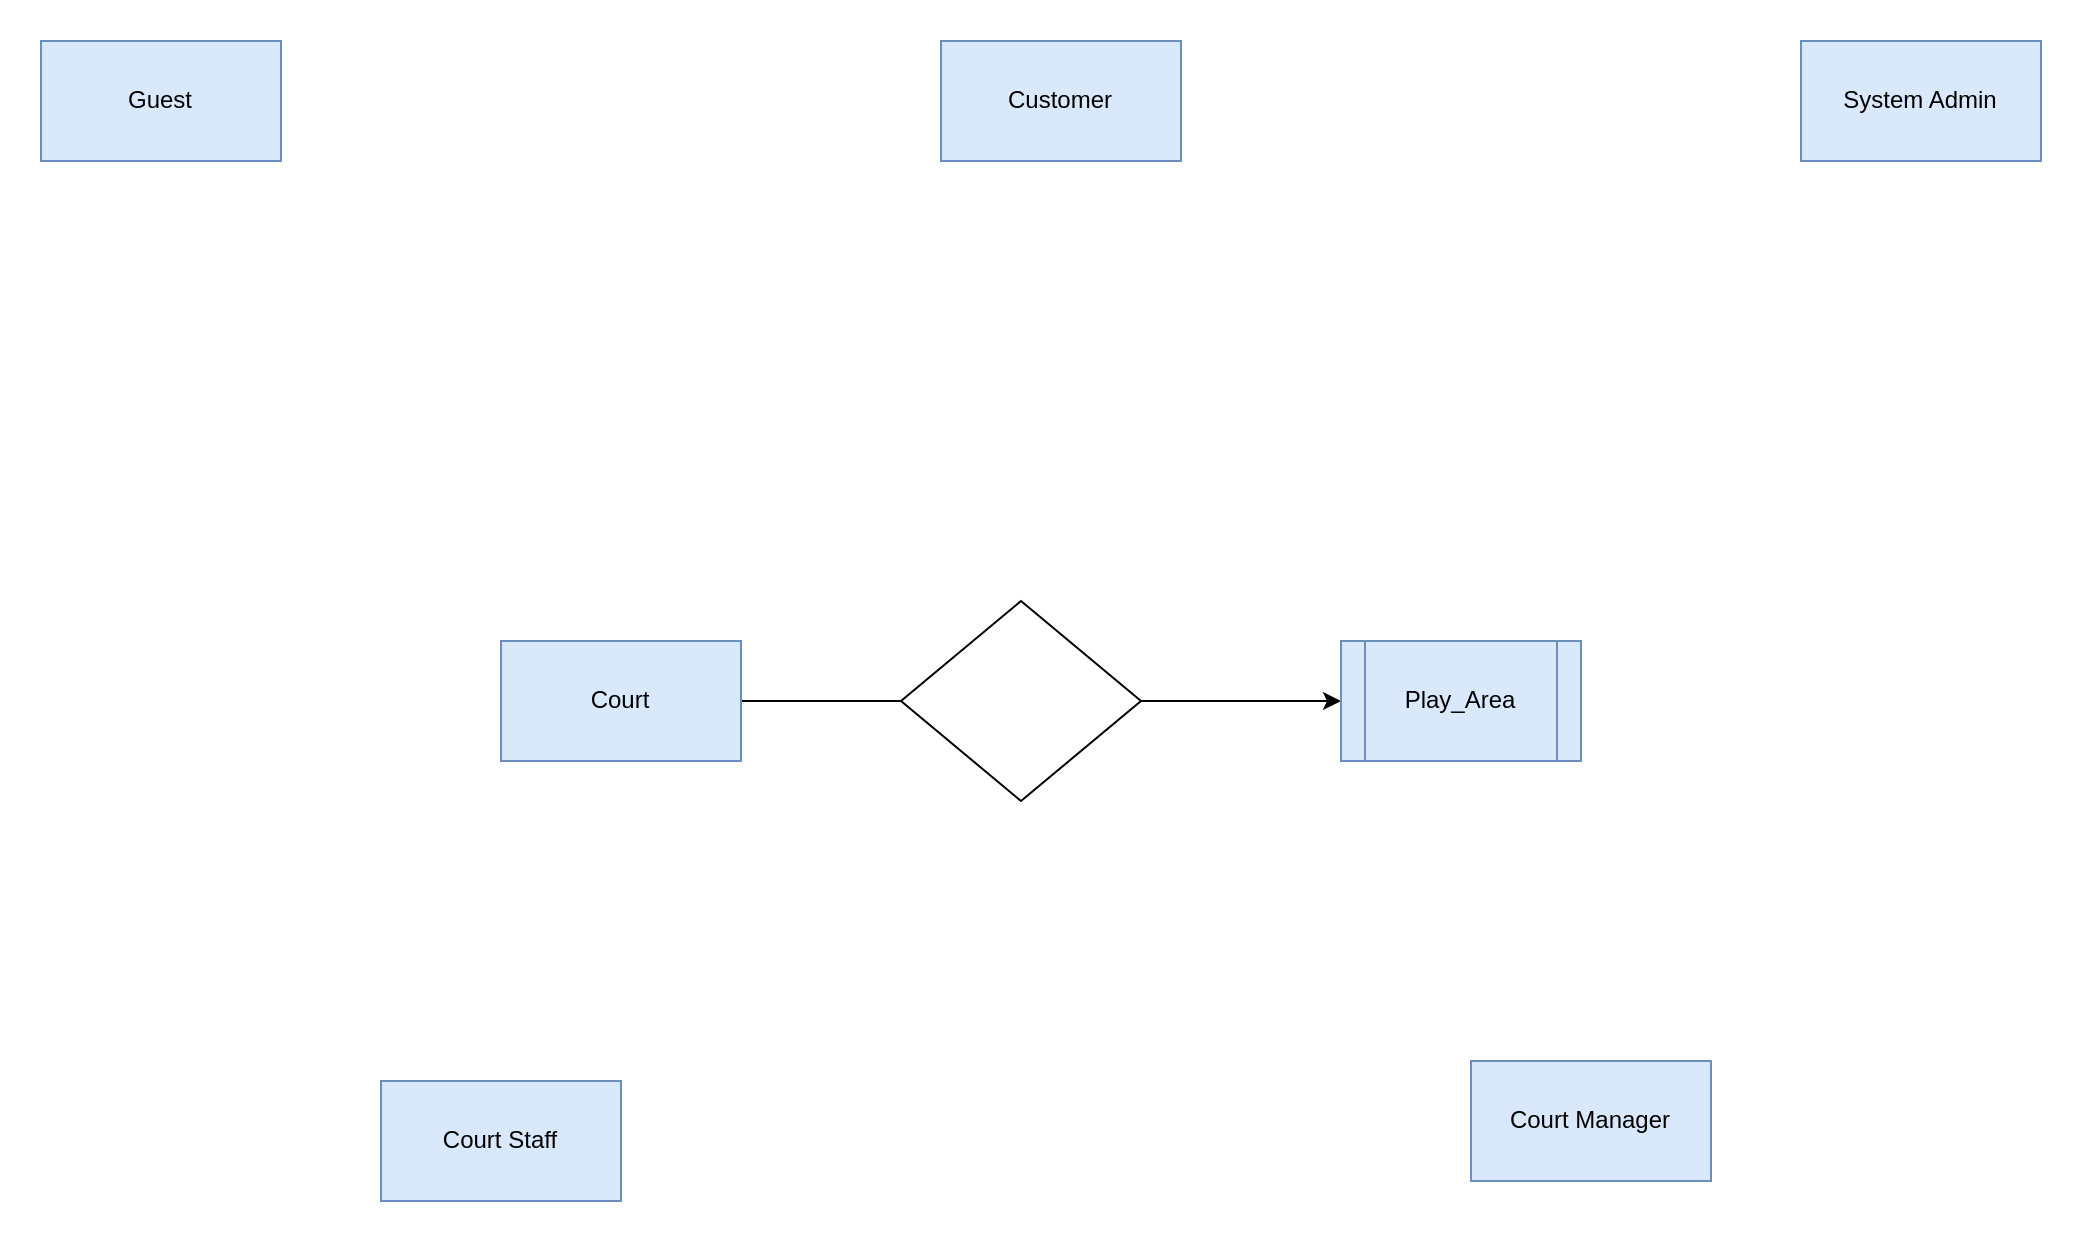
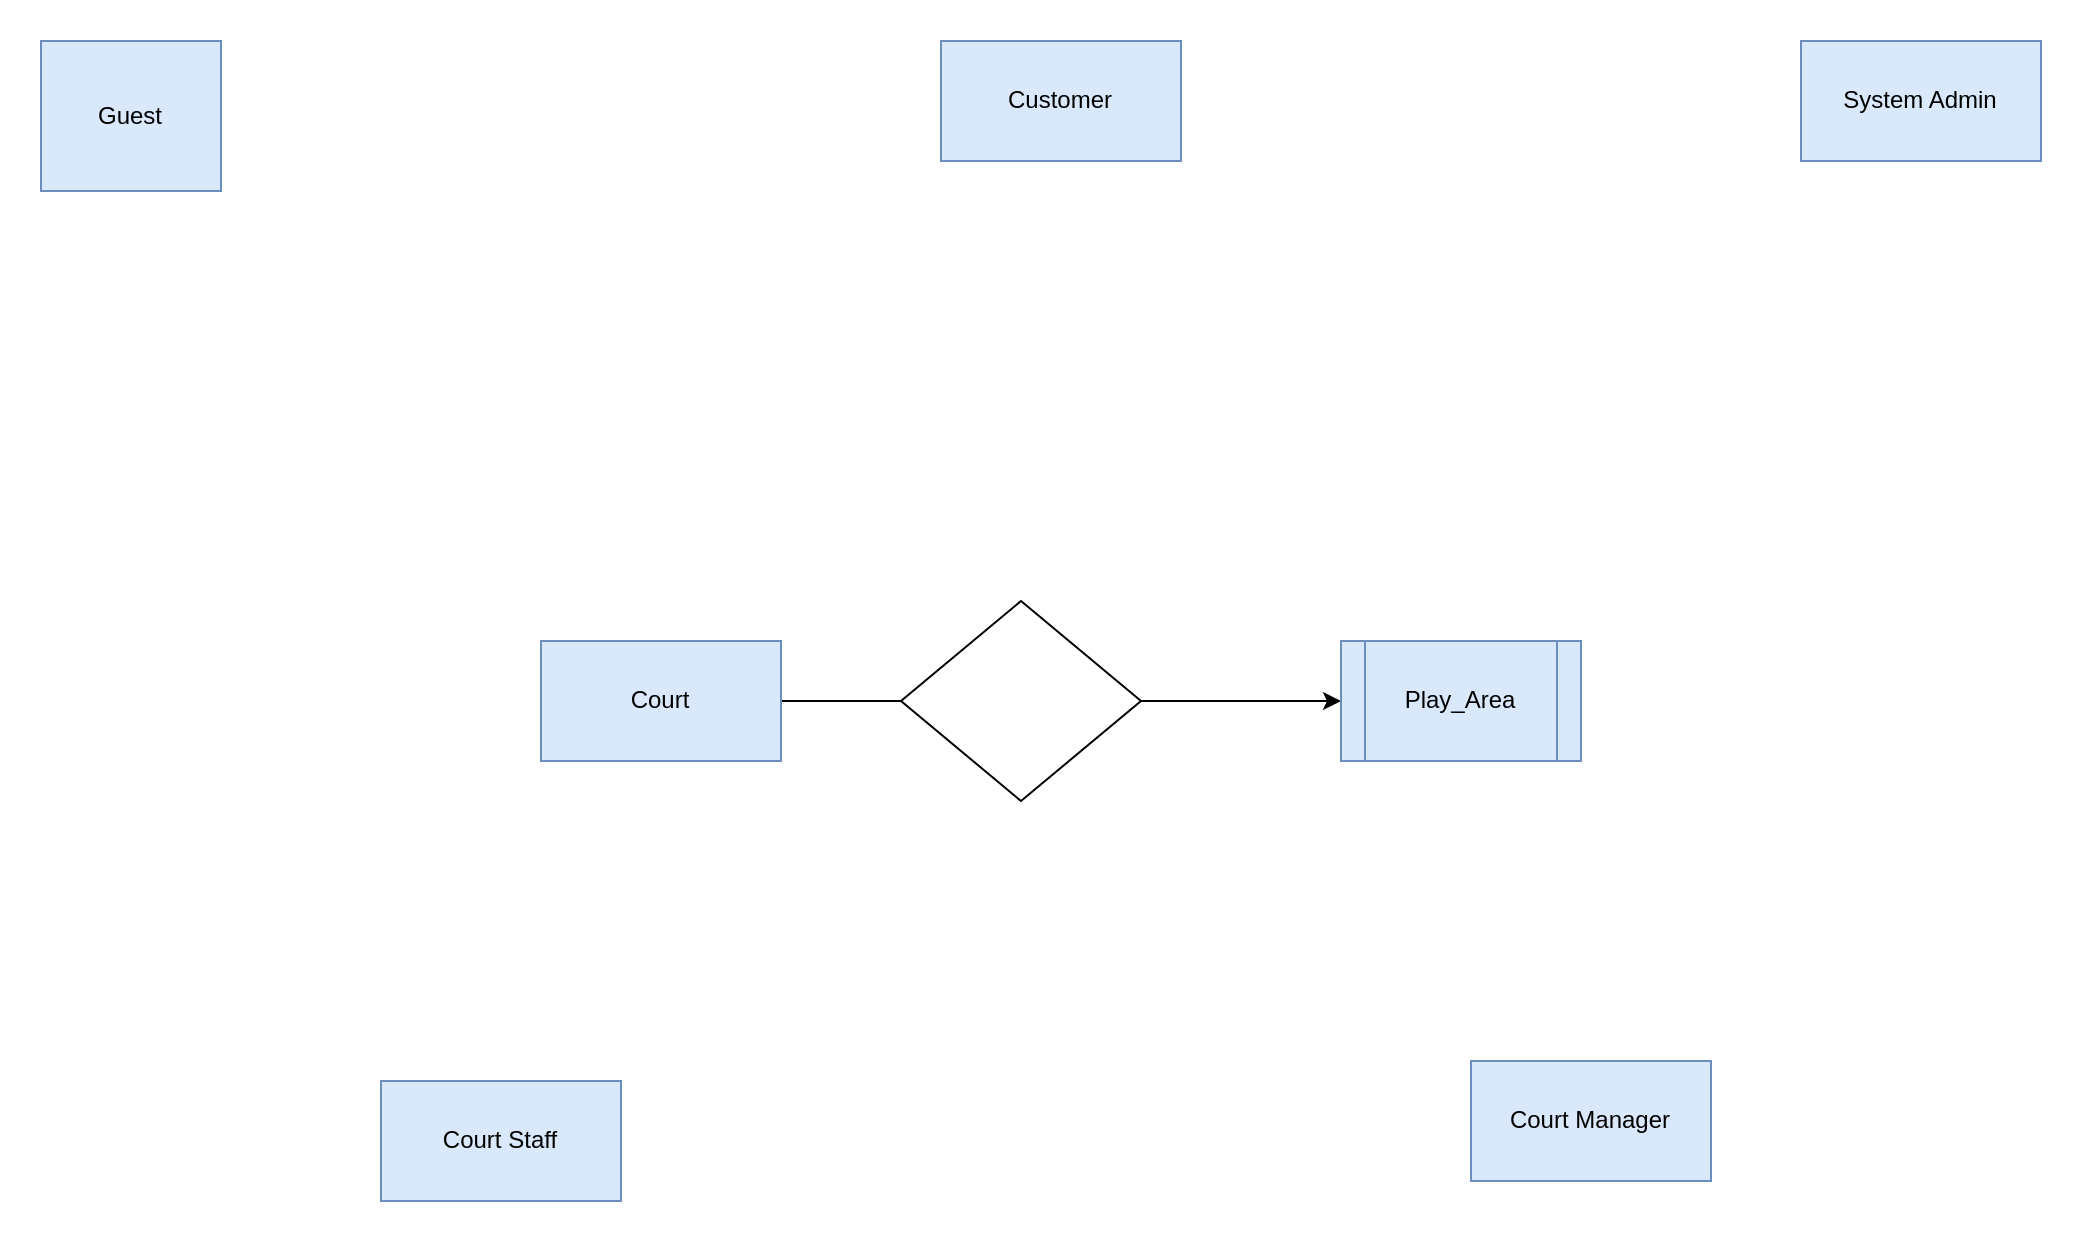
  <mxCell id="0" />
  <mxCell id="1" parent="0" />
- <mxCell id="2" value="Guest" style="rounded=0;whiteSpace=wrap;html=1;fillColor=#dae8fc;strokeColor=#6c8ebf;" vertex="1" parent="1"><mxGeometry x="20" y="20" width="120" height="60" as="geometry" /></mxCell>
+ <mxCell id="2" value="Guest" style="rounded=0;whiteSpace=wrap;html=1;fillColor=#dae8fc;strokeColor=#6c8ebf;" vertex="1" parent="1"><mxGeometry x="20" y="20" width="90" height="75" as="geometry" /></mxCell>
  <mxCell id="3" value="Customer" style="rounded=0;whiteSpace=wrap;html=1;fillColor=#dae8fc;strokeColor=#6c8ebf;" vertex="1" parent="1"><mxGeometry x="470" y="20" width="120" height="60" as="geometry" /></mxCell>
  <mxCell id="4" value="System Admin" style="rounded=0;whiteSpace=wrap;html=1;fillColor=#dae8fc;strokeColor=#6c8ebf;" vertex="1" parent="1"><mxGeometry x="900" y="20" width="120" height="60" as="geometry" /></mxCell>
  <mxCell id="5" value="Court Staff" style="rounded=0;whiteSpace=wrap;html=1;fillColor=#dae8fc;strokeColor=#6c8ebf;" vertex="1" parent="1"><mxGeometry x="190" y="540" width="120" height="60" as="geometry" /></mxCell>
  <mxCell id="6" value="Court Manager" style="rounded=0;whiteSpace=wrap;html=1;fillColor=#dae8fc;strokeColor=#6c8ebf;" vertex="1" parent="1"><mxGeometry x="735" y="530" width="120" height="60" as="geometry" /></mxCell>
  <mxCell id="7" style="edgeStyle=orthogonalEdgeStyle;rounded=0;orthogonalLoop=1;jettySize=auto;html=1;entryX=0;entryY=0.5;entryDx=0;entryDy=0;endArrow=none;endFill=0;" edge="1" parent="1" source="8" target="10"><mxGeometry relative="1" as="geometry" /></mxCell>
- <mxCell id="8" value="Court" style="rounded=0;whiteSpace=wrap;html=1;fillColor=#dae8fc;strokeColor=#6c8ebf;" vertex="1" parent="1"><mxGeometry x="250" y="320" width="120" height="60" as="geometry" /></mxCell>
+ <mxCell id="8" value="Court" style="rounded=0;whiteSpace=wrap;html=1;fillColor=#dae8fc;strokeColor=#6c8ebf;" vertex="1" parent="1"><mxGeometry x="270" y="320" width="120" height="60" as="geometry" /></mxCell>
  <mxCell id="9" style="edgeStyle=orthogonalEdgeStyle;rounded=0;orthogonalLoop=1;jettySize=auto;html=1;exitX=1;exitY=0.5;exitDx=0;exitDy=0;entryX=0;entryY=0.5;entryDx=0;entryDy=0;" edge="1" parent="1" source="10" target="11"><mxGeometry relative="1" as="geometry" /></mxCell>
  <mxCell id="10" value="" style="rhombus;whiteSpace=wrap;html=1;" vertex="1" parent="1"><mxGeometry x="450" y="300" width="120" height="100" as="geometry" /></mxCell>
  <mxCell id="11" value="Play_Area" style="shape=process;whiteSpace=wrap;html=1;backgroundOutline=1;fillColor=#dae8fc;strokeColor=#6c8ebf;" vertex="1" parent="1"><mxGeometry x="670" y="320" width="120" height="60" as="geometry" /></mxCell>
